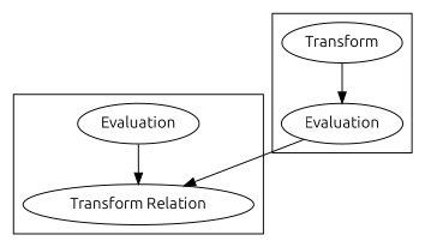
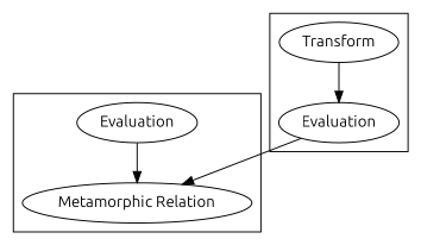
  digraph {
    fontname=Ubuntu
    node [fontname=Ubuntu]
    edge [fontname=Ubuntu]
    Evaluation
-   n2 [label="Transform Relation"]
+   n2 [label="Metamorphic Relation"]
    n3 [label=Transform]
    n4 [label=Evaluation]
    subgraph cluster_1 {
      Evaluation
      n2
    }
    subgraph cluster_2 {
      n3
      n4
    }
    Evaluation -> n2
    n3 -> n4
    n4 -> n2
  }
